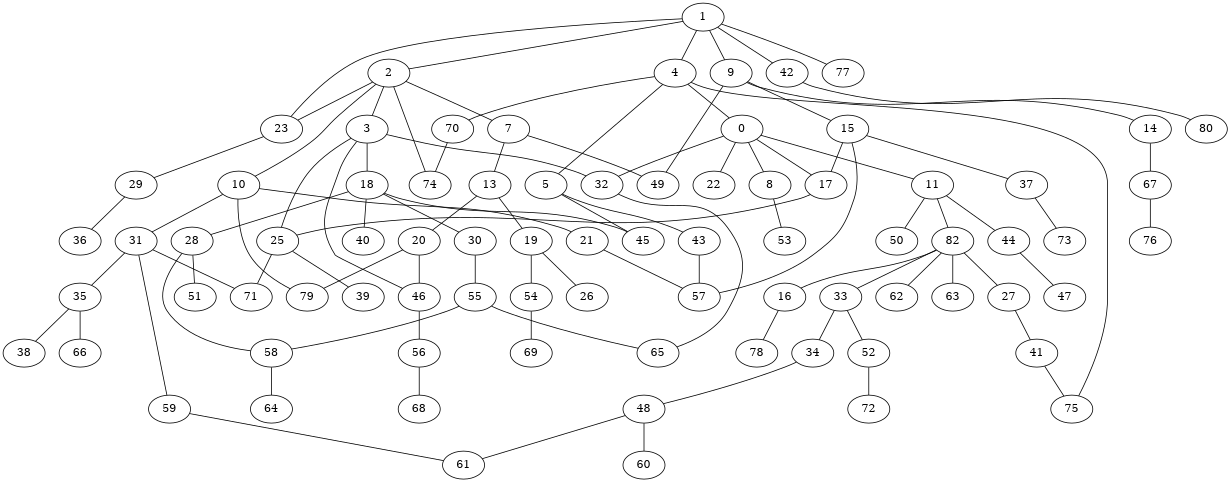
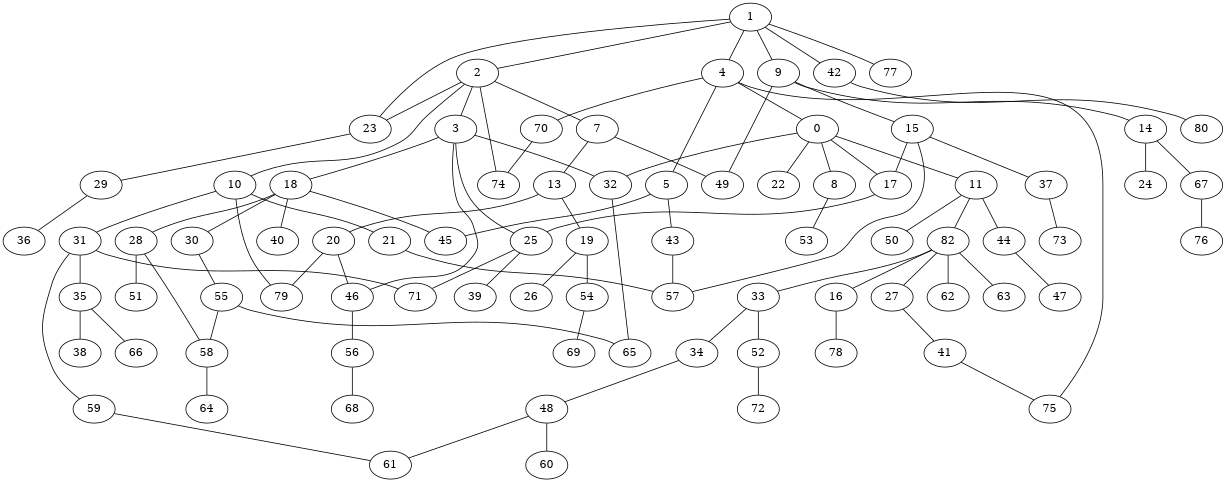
  graph {
    1
    2
    4
    9
    23
    42
    77
    3
    7
    10
    74
    5
    n13 [label=0]
    70
    75
    49
    14
    15
    29
    80
    18
    25
    32
    46
    13
    21
    31
    79
    45
    43
    8
    11
    17
    22
+   24
    67
    57
    37
    36
    28
    30
    40
    39
    71
    65
    56
    19
    20
    35
    59
    51
    58
    55
    68
    53
    n56 [label=82]
    44
    50
    16
    27
    33
    62
    63
    47
    26
    54
    76
    73
    38
    66
    61
    78
    41
    34
    52
    48
    72
    69
    64
    60
    1 -- 2
    1 -- 4
    1 -- 9
    1 -- 23
    1 -- 42
    1 -- 77
    2 -- 23
    2 -- 3
    2 -- 7
    2 -- 10
    2 -- 74
    4 -- 5
    4 -- n13
    4 -- 70
    4 -- 75
    9 -- 49
    9 -- 14
    9 -- 15
    23 -- 29
    42 -- 80
    3 -- 18
    3 -- 25
    3 -- 32
    3 -- 46
    7 -- 49
    7 -- 13
    10 -- 21
    10 -- 31
    10 -- 79
    5 -- 45
    5 -- 43
    n13 -- 32
    n13 -- 8
    n13 -- 11
    n13 -- 17
    n13 -- 22
    70 -- 74
+   14 -- 24
    14 -- 67
    15 -- 17
    15 -- 57
    15 -- 37
    29 -- 36
    18 -- 45
    18 -- 28
    18 -- 30
    18 -- 40
    25 -- 39
    25 -- 71
    32 -- 65
    46 -- 56
    13 -- 19
    13 -- 20
    21 -- 57
    31 -- 71
    31 -- 35
    31 -- 59
    43 -- 57
    8 -- 53
    11 -- n56
    11 -- 44
    11 -- 50
    17 -- 25
    67 -- 76
    37 -- 73
    28 -- 51
    28 -- 58
    30 -- 55
    56 -- 68
    19 -- 26
    19 -- 54
    20 -- 46
    20 -- 79
    35 -- 38
    35 -- 66
    59 -- 61
    58 -- 64
    55 -- 65
    55 -- 58
    n56 -- 16
    n56 -- 27
    n56 -- 33
    n56 -- 62
    n56 -- 63
    44 -- 47
    16 -- 78
    27 -- 41
    33 -- 34
    33 -- 52
    54 -- 69
    41 -- 75
    34 -- 48
    52 -- 72
    48 -- 61
    48 -- 60
  }
